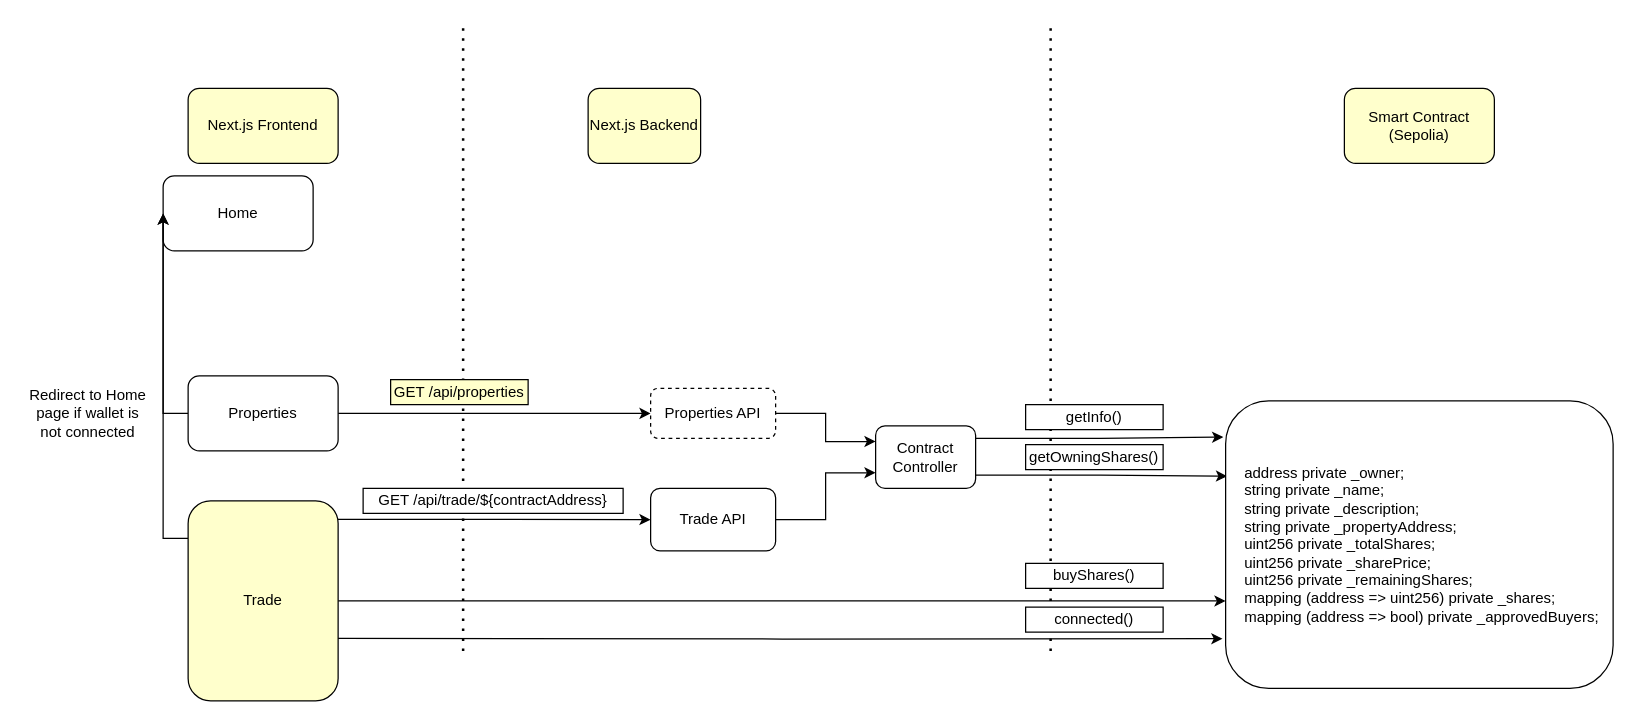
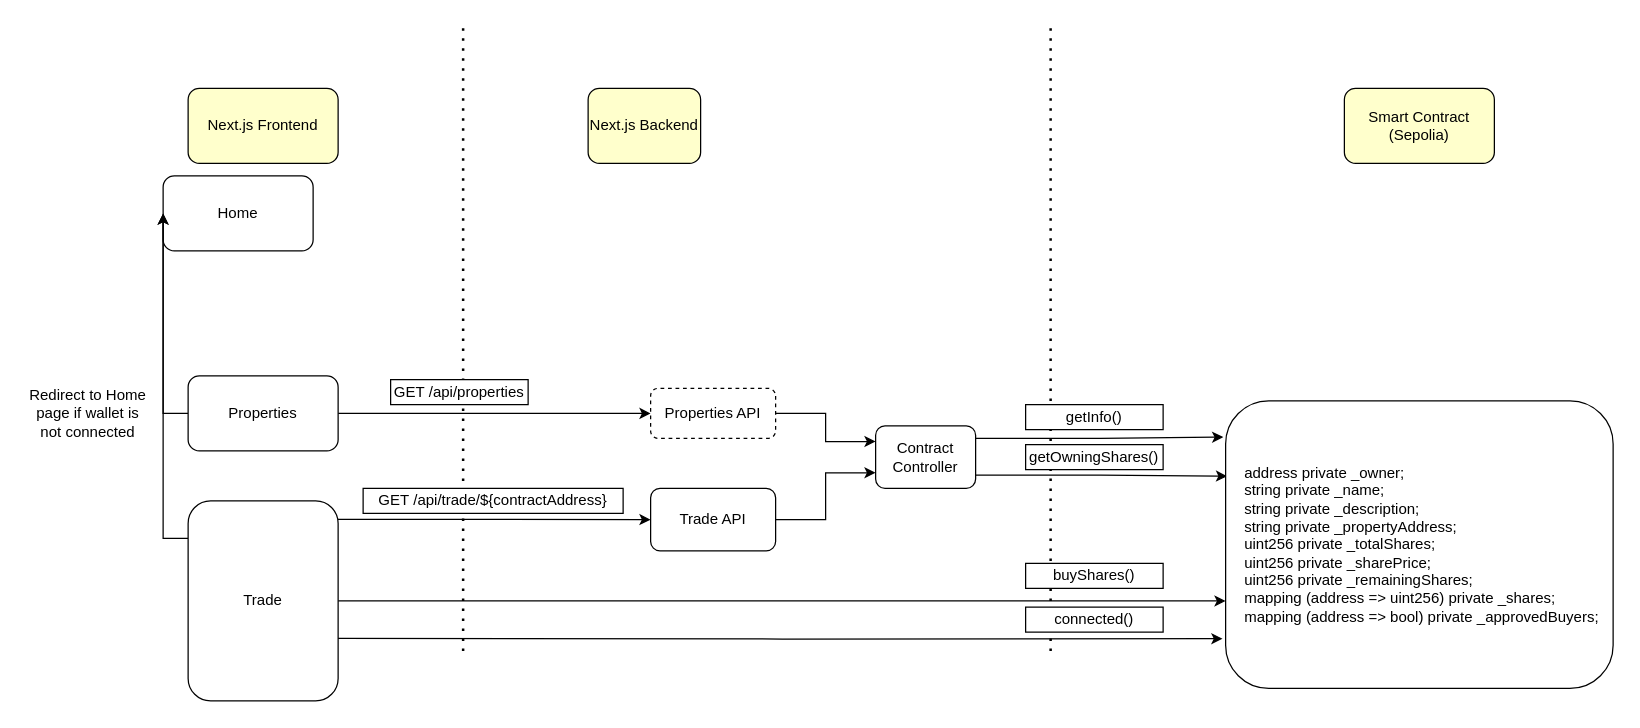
  <mxCell id="0" />
  <mxCell id="1" parent="0" />
  <mxCell id="2" value="Next.js Frontend" style="rounded=1;whiteSpace=wrap;html=1;fillColor=#FFFFCC;" vertex="1" parent="1"><mxGeometry x="150" y="70" width="120" height="60" as="geometry" /></mxCell>
  <mxCell id="3" value="" style="endArrow=none;dashed=1;html=1;dashPattern=1 3;strokeWidth=2;rounded=0;" edge="1" parent="1"><mxGeometry width="50" height="50" relative="1" as="geometry"><mxPoint x="370" y="520" as="sourcePoint" /><mxPoint x="370" y="20" as="targetPoint" /></mxGeometry></mxCell>
  <mxCell id="4" value="Next.js Backend" style="rounded=1;whiteSpace=wrap;html=1;fillColor=#FFFFCC;" vertex="1" parent="1"><mxGeometry x="470" y="70" width="90" height="60" as="geometry" /></mxCell>
  <mxCell id="5" value="" style="endArrow=none;dashed=1;html=1;dashPattern=1 3;strokeWidth=2;rounded=0;" edge="1" parent="1"><mxGeometry width="50" height="50" relative="1" as="geometry"><mxPoint x="840" y="520" as="sourcePoint" /><mxPoint x="840" y="20" as="targetPoint" /></mxGeometry></mxCell>
  <mxCell id="6" value="Smart Contract&lt;br&gt;(Sepolia&lt;span style=&quot;background-color: initial;&quot;&gt;)&lt;/span&gt;" style="rounded=1;whiteSpace=wrap;html=1;fillColor=#FFFFCC;" vertex="1" parent="1"><mxGeometry x="1075" y="70" width="120" height="60" as="geometry" /></mxCell>
  <mxCell id="7" value="Home" style="rounded=1;whiteSpace=wrap;html=1;" vertex="1" parent="1"><mxGeometry x="130" y="140" width="120" height="60" as="geometry" /></mxCell>
  <mxCell id="8" style="edgeStyle=orthogonalEdgeStyle;rounded=0;orthogonalLoop=1;jettySize=auto;html=1;entryX=0.5;entryY=1;entryDx=0;entryDy=0;exitX=1;exitY=0.5;exitDx=0;exitDy=0;" edge="1" parent="1" source="10" target="16"><mxGeometry relative="1" as="geometry"><mxPoint x="380" y="330" as="sourcePoint" /><mxPoint x="510" y="330" as="targetPoint" /></mxGeometry></mxCell>
  <mxCell id="9" style="edgeStyle=orthogonalEdgeStyle;rounded=0;orthogonalLoop=1;jettySize=auto;html=1;entryX=0;entryY=0.5;entryDx=0;entryDy=0;" edge="1" parent="1" source="10" target="7"><mxGeometry relative="1" as="geometry"><Array as="points"><mxPoint x="130" y="330" /><mxPoint x="130" y="230" /></Array></mxGeometry></mxCell>
  <mxCell id="10" value="Properties" style="rounded=1;whiteSpace=wrap;html=1;" vertex="1" parent="1"><mxGeometry x="150" y="300" width="120" height="60" as="geometry" /></mxCell>
  <mxCell id="11" style="edgeStyle=orthogonalEdgeStyle;rounded=0;orthogonalLoop=1;jettySize=auto;html=1;entryX=0.5;entryY=1;entryDx=0;entryDy=0;exitX=0.996;exitY=0.092;exitDx=0;exitDy=0;exitPerimeter=0;" edge="1" parent="1" source="14" target="18"><mxGeometry relative="1" as="geometry"><mxPoint x="380" y="415" as="sourcePoint" /><Array as="points" /></mxGeometry></mxCell>
  <mxCell id="12" style="edgeStyle=orthogonalEdgeStyle;rounded=0;orthogonalLoop=1;jettySize=auto;html=1;entryX=0;entryY=0.5;entryDx=0;entryDy=0;" edge="1" parent="1" source="14" target="7"><mxGeometry relative="1" as="geometry"><Array as="points"><mxPoint x="130" y="430" /><mxPoint x="130" y="230" /></Array></mxGeometry></mxCell>
  <mxCell id="13" style="edgeStyle=orthogonalEdgeStyle;rounded=0;orthogonalLoop=1;jettySize=auto;html=1;entryX=0.696;entryY=1;entryDx=0;entryDy=0;entryPerimeter=0;" edge="1" parent="1" source="14" target="25"><mxGeometry relative="1" as="geometry" /></mxCell>
- <mxCell id="14" value="Trade" style="rounded=1;whiteSpace=wrap;html=1;fillColor=#ffffcc;" vertex="1" parent="1"><mxGeometry x="150" y="400" width="120" height="160" as="geometry" /></mxCell>
+ <mxCell id="14" value="Trade" style="rounded=1;whiteSpace=wrap;html=1;" vertex="1" parent="1"><mxGeometry x="150" y="400" width="120" height="160" as="geometry" /></mxCell>
  <mxCell id="15" style="edgeStyle=orthogonalEdgeStyle;rounded=0;orthogonalLoop=1;jettySize=auto;html=1;entryX=0.25;entryY=1;entryDx=0;entryDy=0;" edge="1" parent="1" source="16" target="30"><mxGeometry relative="1" as="geometry" /></mxCell>
  <mxCell id="16" value="Properties API" style="rounded=1;whiteSpace=wrap;html=1;direction=south;dashed=1;" vertex="1" parent="1"><mxGeometry x="520" y="310" width="100" height="40" as="geometry" /></mxCell>
  <mxCell id="17" style="edgeStyle=orthogonalEdgeStyle;rounded=0;orthogonalLoop=1;jettySize=auto;html=1;entryX=0.75;entryY=1;entryDx=0;entryDy=0;" edge="1" parent="1" source="18" target="30"><mxGeometry relative="1" as="geometry" /></mxCell>
  <mxCell id="18" value="Trade API" style="rounded=1;whiteSpace=wrap;html=1;direction=south;" vertex="1" parent="1"><mxGeometry x="520" y="390" width="100" height="50" as="geometry" /></mxCell>
- <mxCell id="19" value="GET&amp;nbsp;/api/properties" style="rounded=0;whiteSpace=wrap;html=1;fillColor=#ffffcc;" vertex="1" parent="1"><mxGeometry x="312" y="303" width="110" height="20" as="geometry" /></mxCell>
+ <mxCell id="19" value="GET&amp;nbsp;/api/properties" style="rounded=0;whiteSpace=wrap;html=1;" vertex="1" parent="1"><mxGeometry x="312" y="303" width="110" height="20" as="geometry" /></mxCell>
  <mxCell id="20" value="GET&amp;nbsp;/api/trade/${contractAddress}" style="rounded=0;whiteSpace=wrap;html=1;" vertex="1" parent="1"><mxGeometry x="290" y="390" width="208" height="20" as="geometry" /></mxCell>
  <mxCell id="21" style="edgeStyle=orthogonalEdgeStyle;rounded=0;orthogonalLoop=1;jettySize=auto;html=1;entryX=0.126;entryY=1.006;entryDx=0;entryDy=0;exitX=0.198;exitY=0.013;exitDx=0;exitDy=0;entryPerimeter=0;exitPerimeter=0;" edge="1" parent="1" source="30" target="25"><mxGeometry relative="1" as="geometry"><mxPoint x="680" y="399.41" as="sourcePoint" /><mxPoint x="920" y="399.41" as="targetPoint" /></mxGeometry></mxCell>
  <mxCell id="22" style="edgeStyle=orthogonalEdgeStyle;rounded=0;orthogonalLoop=1;jettySize=auto;html=1;entryX=0.262;entryY=0.996;entryDx=0;entryDy=0;exitX=0.787;exitY=0.014;exitDx=0;exitDy=0;exitPerimeter=0;entryPerimeter=0;" edge="1" parent="1" source="30" target="25"><mxGeometry relative="1" as="geometry"><mxPoint x="680" y="429.41" as="sourcePoint" /><mxPoint x="920" y="429.41" as="targetPoint" /></mxGeometry></mxCell>
  <mxCell id="23" value="getInfo()" style="rounded=0;whiteSpace=wrap;html=1;" vertex="1" parent="1"><mxGeometry x="820" y="323" width="110" height="20" as="geometry" /></mxCell>
  <mxCell id="24" value="Redirect to Home page if wallet is not connected" style="text;html=1;strokeColor=none;fillColor=none;align=center;verticalAlign=middle;whiteSpace=wrap;rounded=0;" vertex="1" parent="1"><mxGeometry x="20" y="315" width="100" height="30" as="geometry" /></mxCell>
  <mxCell id="25" value="&lt;div&gt;&amp;nbsp; &amp;nbsp; address private _owner;&lt;/div&gt;&lt;div&gt;&amp;nbsp; &amp;nbsp; string private _name;&lt;/div&gt;&lt;div&gt;&amp;nbsp; &amp;nbsp; string private _description;&lt;/div&gt;&lt;div&gt;&amp;nbsp; &amp;nbsp; string private _propertyAddress;&lt;/div&gt;&lt;div&gt;&amp;nbsp; &amp;nbsp; uint256 private _totalShares;&lt;/div&gt;&lt;div&gt;&amp;nbsp; &amp;nbsp; uint256 private _sharePrice;&lt;/div&gt;&lt;div&gt;&amp;nbsp; &amp;nbsp; uint256 private _remainingShares;&lt;/div&gt;&lt;div&gt;&amp;nbsp; &amp;nbsp; mapping (address =&amp;gt; uint256) private _shares;&lt;/div&gt;&lt;div&gt;&amp;nbsp; &amp;nbsp; mapping (address =&amp;gt; bool) private _approvedBuyers;&lt;/div&gt;" style="rounded=1;whiteSpace=wrap;html=1;direction=south;align=left;" vertex="1" parent="1"><mxGeometry x="980" y="320" width="310" height="230" as="geometry" /></mxCell>
  <mxCell id="26" value="getOwningShares()" style="rounded=0;whiteSpace=wrap;html=1;" vertex="1" parent="1"><mxGeometry x="820" y="355" width="110" height="20" as="geometry" /></mxCell>
  <mxCell id="27" style="edgeStyle=orthogonalEdgeStyle;rounded=0;orthogonalLoop=1;jettySize=auto;html=1;entryX=0.827;entryY=1.008;entryDx=0;entryDy=0;entryPerimeter=0;" edge="1" parent="1" target="25"><mxGeometry relative="1" as="geometry"><mxPoint x="270" y="510" as="sourcePoint" /><mxPoint x="830" y="510" as="targetPoint" /></mxGeometry></mxCell>
  <mxCell id="28" value="buyShares()" style="rounded=0;whiteSpace=wrap;html=1;" vertex="1" parent="1"><mxGeometry x="820" y="450" width="110" height="20" as="geometry" /></mxCell>
  <mxCell id="29" value="connected()" style="rounded=0;whiteSpace=wrap;html=1;" vertex="1" parent="1"><mxGeometry x="820" y="485" width="110" height="20" as="geometry" /></mxCell>
  <mxCell id="30" value="Contract Controller" style="rounded=1;whiteSpace=wrap;html=1;direction=south;" vertex="1" parent="1"><mxGeometry x="700" y="340" width="80" height="50" as="geometry" /></mxCell>
